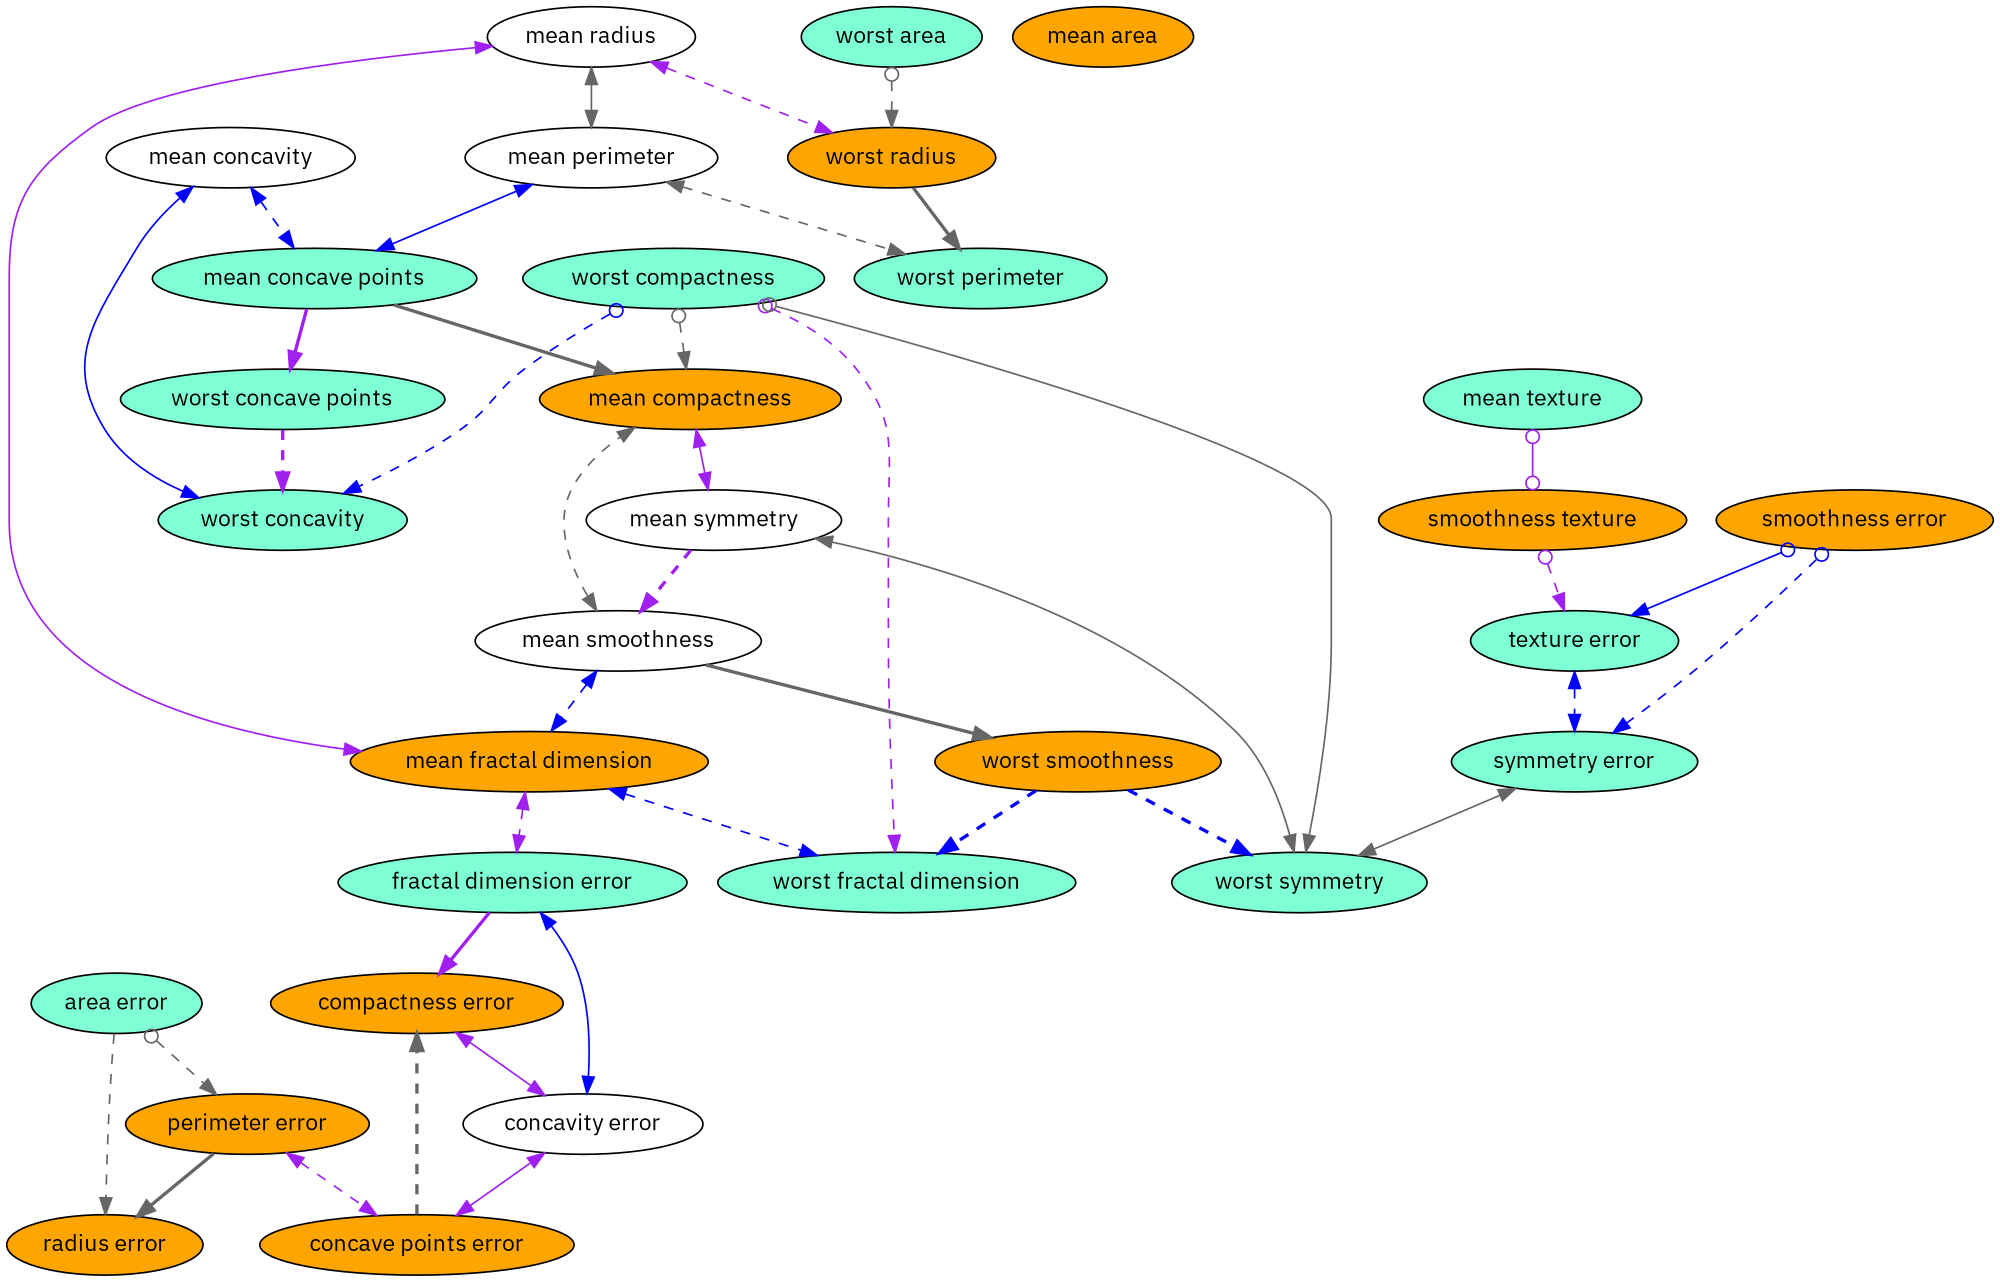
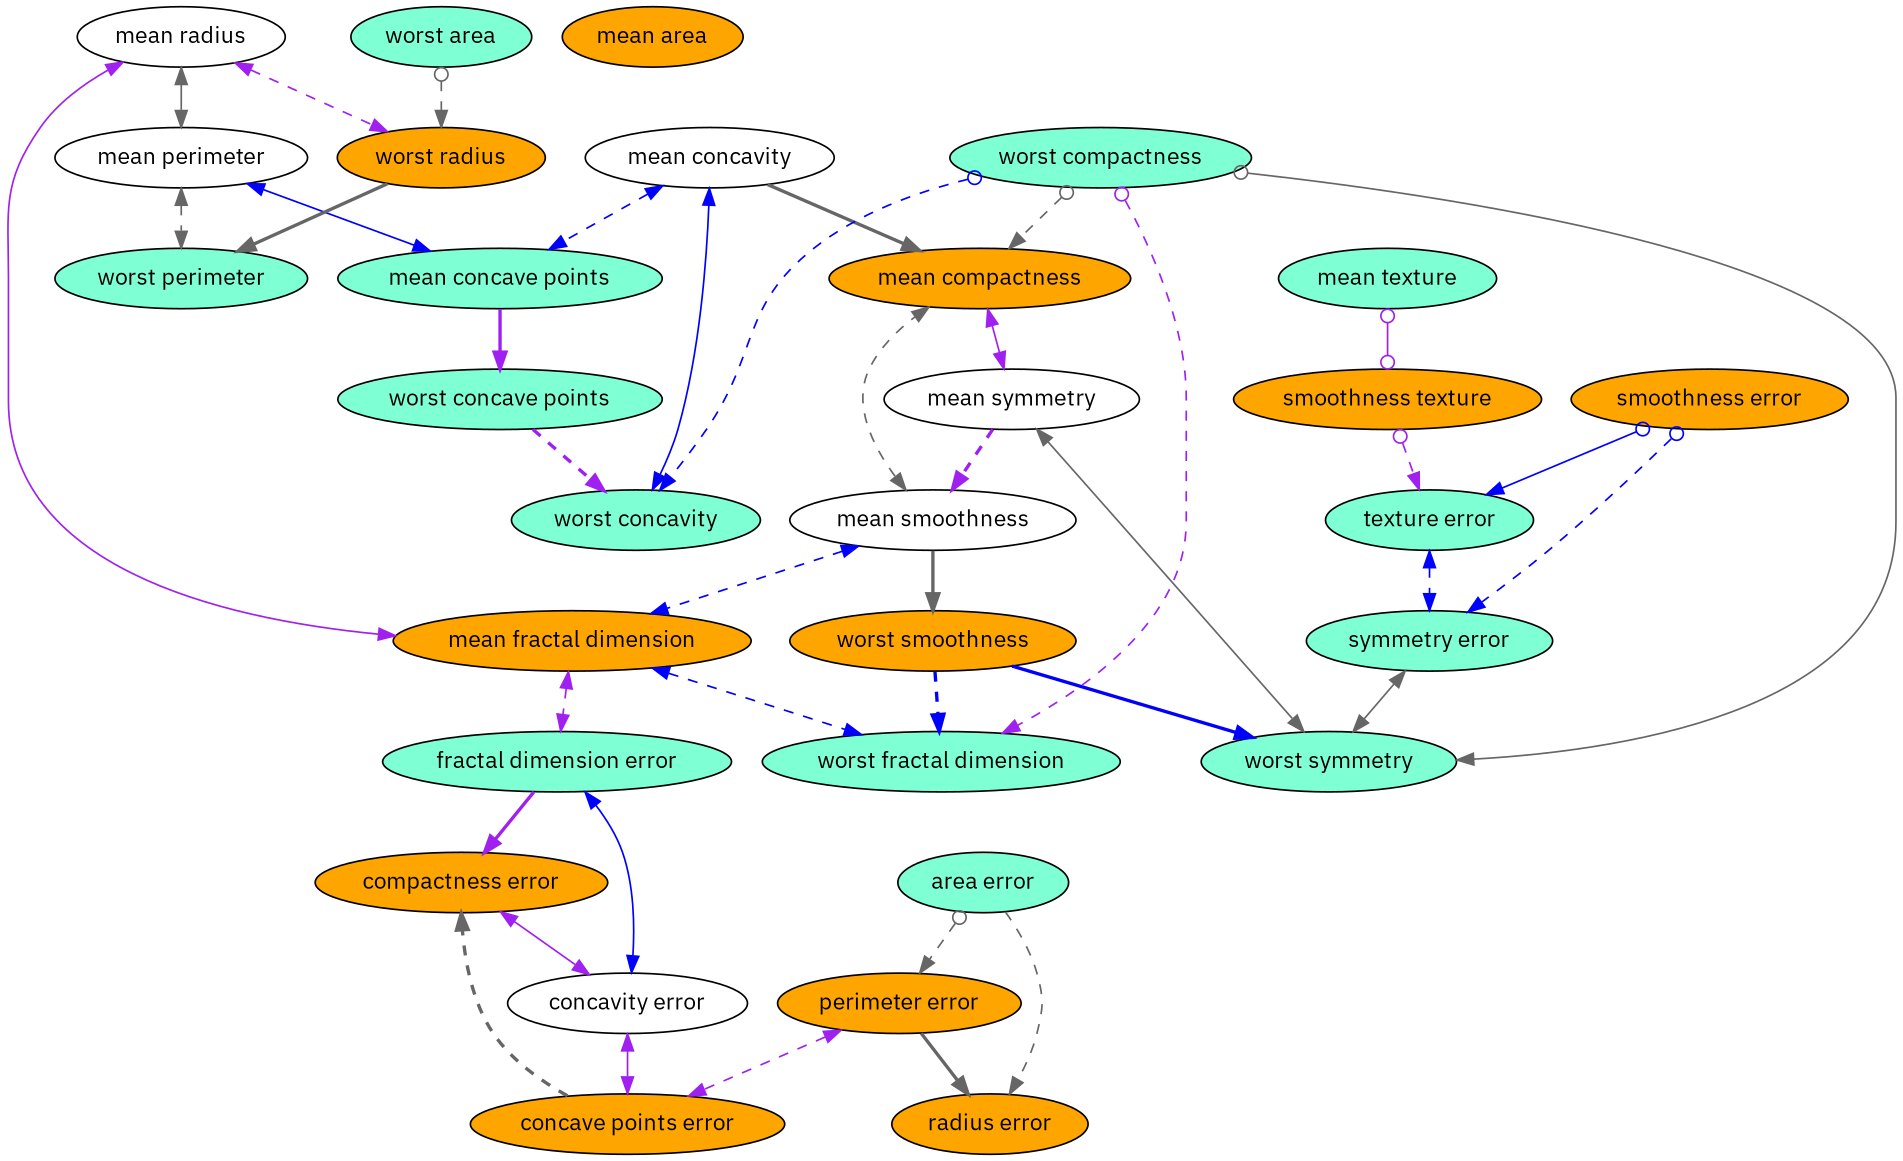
  digraph {
    fontname="IBM Plex Sans"
    fontsize=18
    node [fillcolor=aquamarine fontname="IBM Plex Sans" style=filled]
    edge [arrowhead=normal arrowtail=normal color=gray40 dir=both fontname="IBM Plex Sans" style=dashed]
    n1 [fillcolor=white label="mean radius"]
    n2 [fillcolor=white label="mean perimeter"]
    n3 [fillcolor=orange label="mean fractal dimension"]
    n4 [fillcolor=orange label="worst radius"]
    n5 [label="mean concave points"]
    n6 [label="worst perimeter"]
    n7 [label="fractal dimension error"]
    n8 [label="worst fractal dimension"]
    n9 [label="mean texture"]
    n10 [fillcolor=orange label="smoothness texture"]
    n11 [label="texture error"]
    n12 [label="worst concave points"]
    n13 [fillcolor=orange label="mean area"]
    n14 [fillcolor=white label="mean smoothness"]
    n15 [fillcolor=orange label="mean compactness"]
    n16 [fillcolor=orange label="worst smoothness"]
    n17 [fillcolor=white label="mean symmetry"]
    n18 [label="worst symmetry"]
    n19 [fillcolor=white label="mean concavity"]
    n20 [label="worst concavity"]
    n21 [fillcolor=orange label="compactness error"]
    n22 [fillcolor=orange label="radius error"]
    n23 [label="symmetry error"]
    n24 [fillcolor=orange label="perimeter error"]
    n25 [fillcolor=orange label="concave points error"]
    n26 [label="area error"]
    n27 [fillcolor=orange label="smoothness error"]
    n28 [fillcolor=white label="concavity error"]
    n29 [label="worst area"]
    n30 [label="worst compactness"]
    n1 -> n2 [style=solid]
    n1 -> n3 [color=purple style=solid]
    n1 -> n4 [color=purple]
    n2 -> n5 [color=blue style=solid]
    n2 -> n6
    n3 -> n7 [color=purple]
    n3 -> n8 [color=blue]
    n4 -> n6 [arrowtail=none penwidth=2.0 style=solid]
    n5 -> n12 [arrowtail=none color=purple penwidth=2.0 style=solid]
    n7 -> n21 [arrowtail=none color=purple penwidth=2.0 style=solid]
    n9 -> n10 [arrowhead=odot arrowtail=odot color=purple style=solid]
    n10 -> n11 [arrowtail=odot color=purple]
    n11 -> n23 [color=blue]
    n12 -> n20 [arrowtail=none color=purple penwidth=2.0]
    n14 -> n3 [color=blue]
    n14 -> n15
    n14 -> n16 [arrowtail=none penwidth=2.0 style=solid]
    n15 -> n17 [color=purple style=solid]
    n16 -> n8 [arrowtail=none color=blue penwidth=2.0]
-   n16 -> n18 [arrowtail=none color=blue penwidth=2.0]
+   n16 -> n18 [arrowtail=none color=blue penwidth=2.0 style=solid]
    n17 -> n14 [arrowtail=none color=purple penwidth=2.0]
    n17 -> n18 [style=solid]
    n19 -> n5 [color=blue]
-   n5 -> n15 [arrowtail=none penwidth=2.0 style=solid]
+   n19 -> n15 [arrowtail=none penwidth=2.0 style=solid]
    n19 -> n20 [color=blue style=solid]
    n21 -> n28 [color=purple style=solid]
    n23 -> n18 [style=solid]
    n24 -> n22 [arrowtail=none penwidth=2.0 style=solid]
    n24 -> n25 [color=purple]
    n25 -> n21 [arrowtail=none penwidth=2.0]
    n26 -> n22 [arrowtail=none]
    n26 -> n24 [arrowtail=odot]
    n27 -> n11 [arrowtail=odot color=blue style=solid]
    n27 -> n23 [arrowtail=odot color=blue]
    n28 -> n7 [color=blue style=solid]
    n28 -> n25 [color=purple style=solid]
    n29 -> n4 [arrowtail=odot]
    n30 -> n8 [arrowtail=odot color=purple]
    n30 -> n15 [arrowtail=odot]
    n30 -> n18 [arrowtail=odot style=solid]
    n30 -> n20 [arrowtail=odot color=blue]
  }
